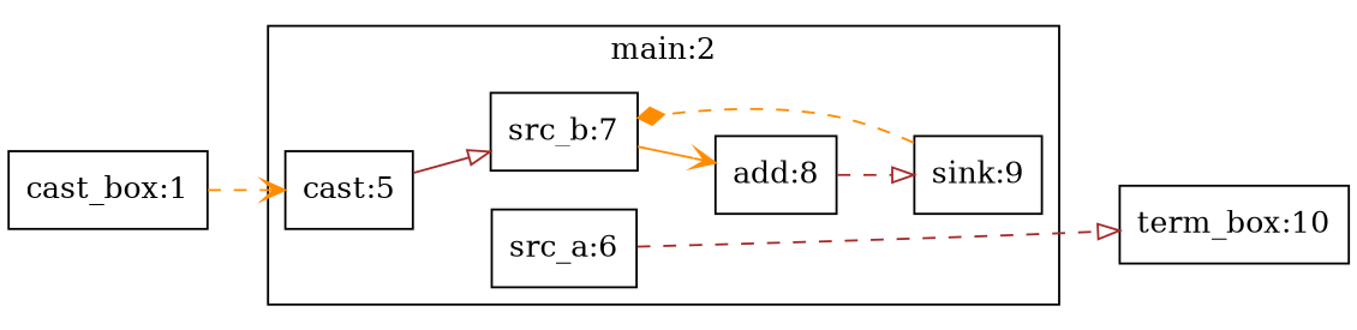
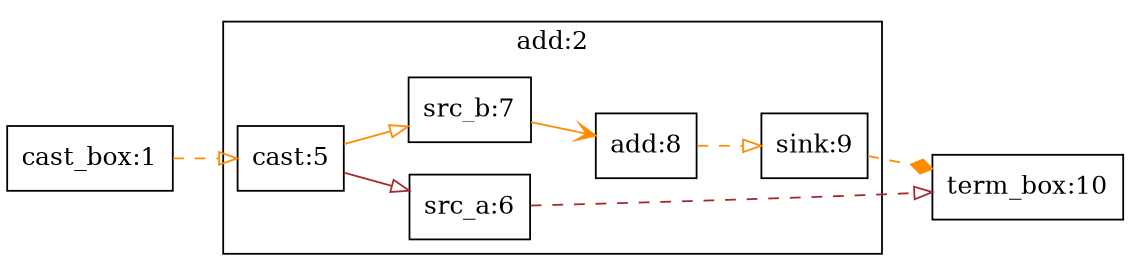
  digraph {
    rankdir=LR
    node [shape=box]
    edge [arrowhead=onormal color=darkorange style=dashed]
    n1 [label="cast:5"]
    n2 [label="src_a:6"]
    n3 [label="src_b:7"]
    n4 [label="add:8"]
    n5 [label="sink:9"]
    n6 [label="term_box:10"]
    n7 [label="cast_box:1"]
    subgraph cluster_1 {
-     label="main:2"
+     label="add:2"
      n1
      n2
      n3
      n4
      n5
    }
-   n1 -> n3 [color=brown style=solid]
+   n1 -> n2 [color=brown style=solid]
+   n1 -> n3 [style=solid]
    n2 -> n6 [color=brown]
    n3 -> n4 [arrowhead=vee style=solid]
-   n4 -> n5 [color=brown]
-   n5 -> n3 [arrowhead=diamond]
-   n7 -> n1 [arrowhead=vee]
+   n4 -> n5
+   n5 -> n6 [arrowhead=diamond]
+   n7 -> n1
  }
